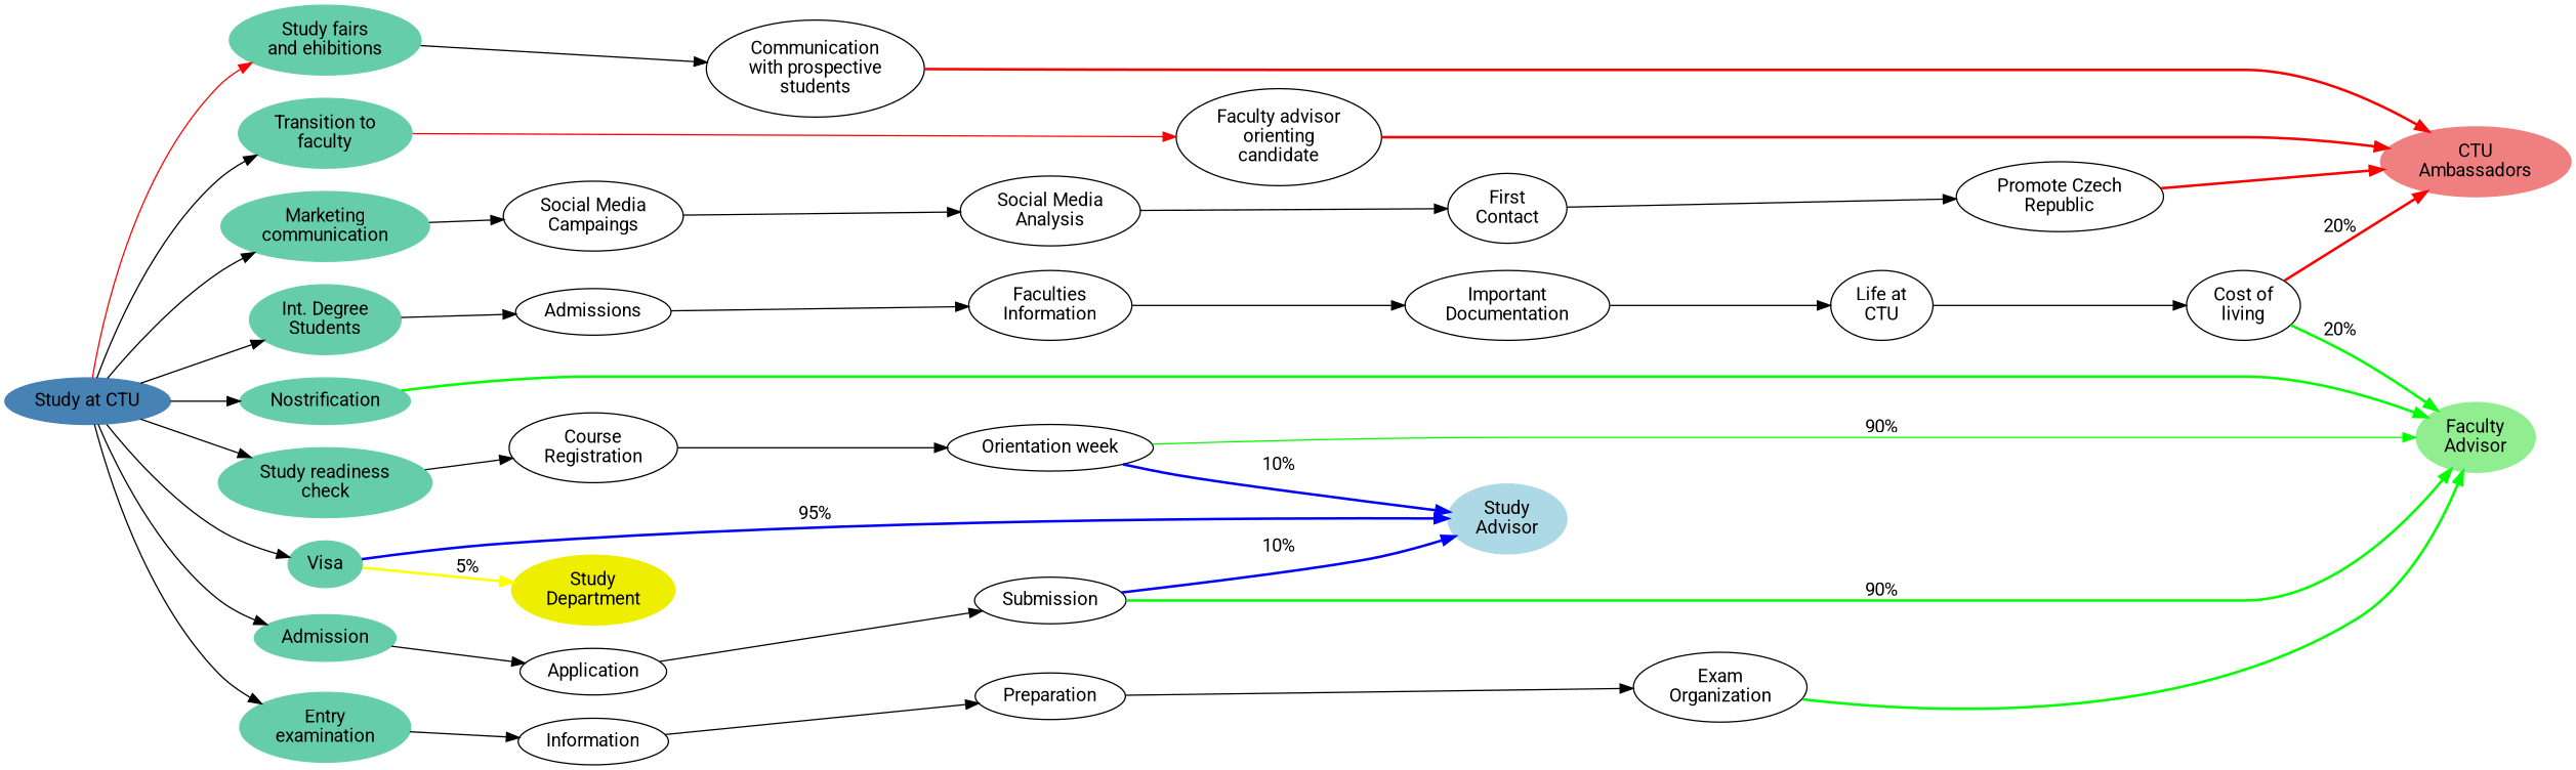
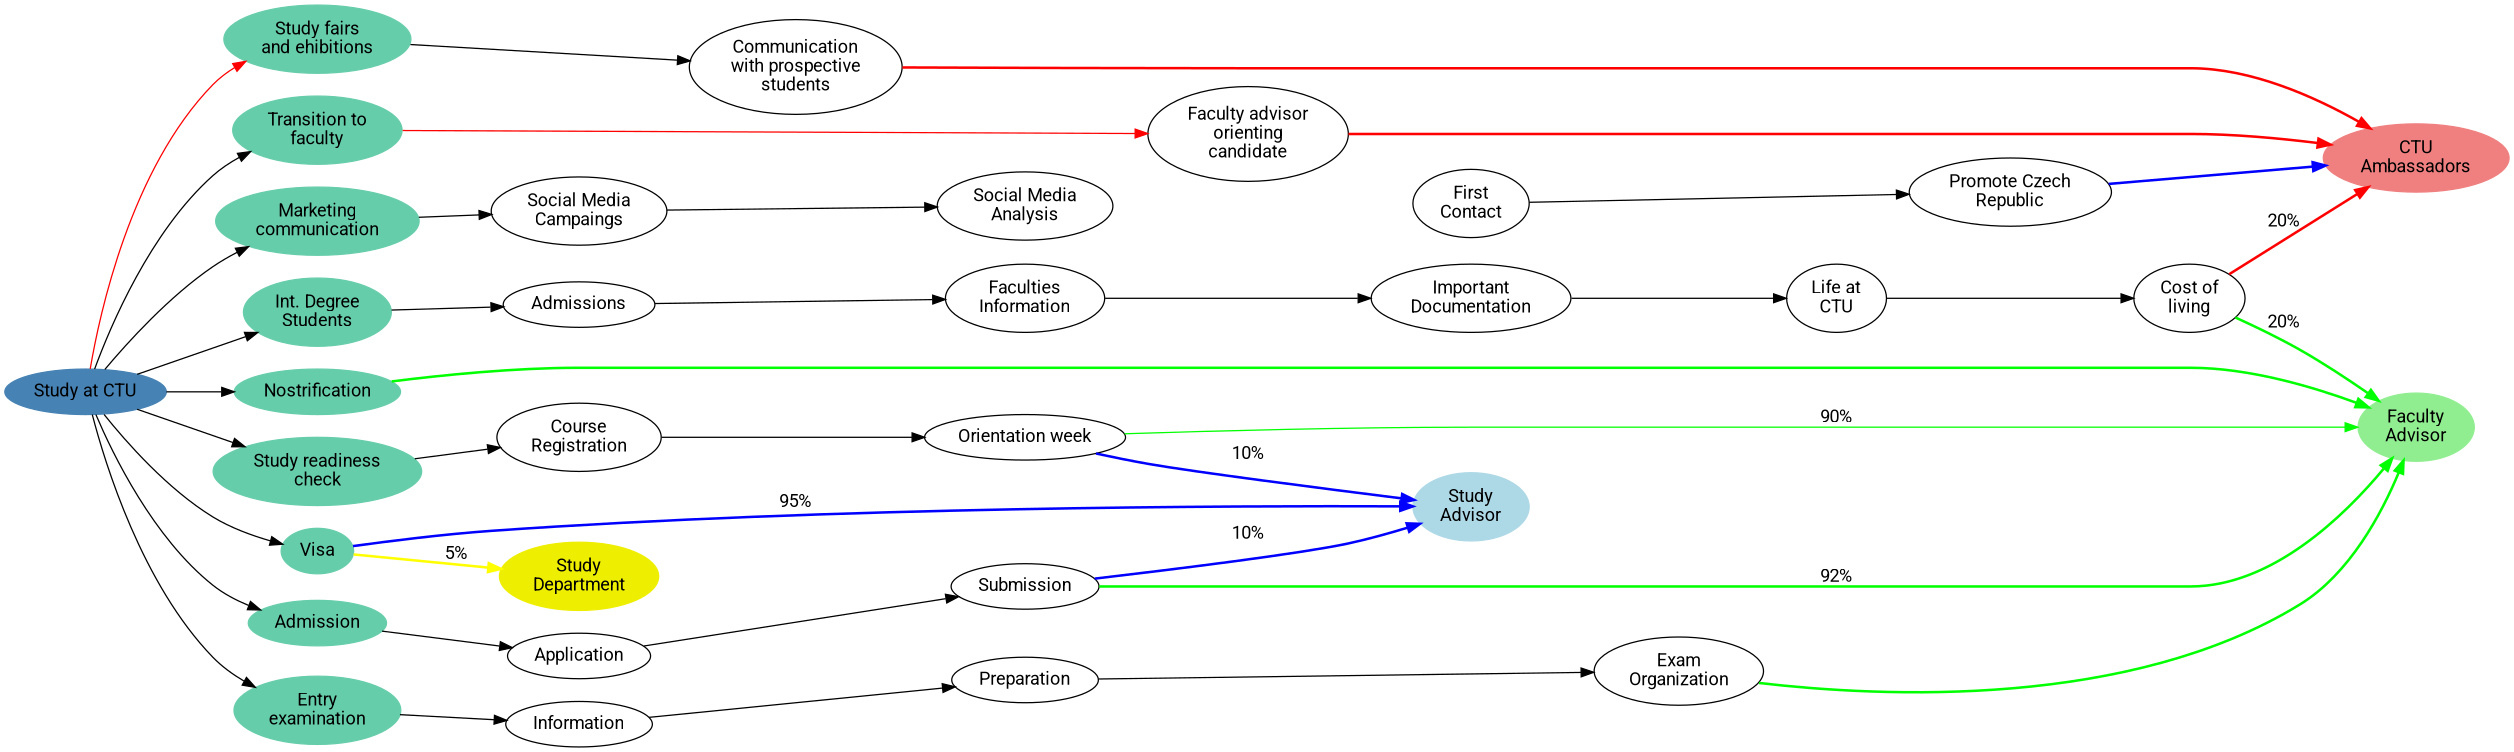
  digraph {
    fontname=Roboto
    rankdir=LR
    node [fontname=Roboto]
    edge [fontname=Roboto]
    "Marketing\ncommunication" [color=MediumAquamarine nodesep=0.75 style=filled]
    "Study fairs\nand ehibitions" [color=MediumAquamarine nodesep=0.75 style=filled]
    "Int. Degree\nStudents" [color=MediumAquamarine nodesep=0.75 style=filled]
    "Transition to\nfaculty" [color=MediumAquamarine nodesep=0.75 style=filled]
    Visa [color=MediumAquamarine nodesep=0.75 style=filled]
    Admission [color=MediumAquamarine nodesep=0.75 style=filled]
    Nostrification [color=MediumAquamarine nodesep=0.75 style=filled]
    "Entry\nexamination" [color=MediumAquamarine nodesep=0.75 style=filled]
    "Study readiness\ncheck" [color=MediumAquamarine nodesep=0.75 style=filled]
    "Social Media\nCampaings"
    "Communication\nwith prospective\nstudents"
    Admissions
    "Faculty advisor\norienting\ncandidate"
    "Study\nAdvisor" [color=LightBlue style=filled]
    "Study\nDepartment" [color=Yellow2 style=filled]
    Application
    "Faculty\nAdvisor" [color=LightGreen style=filled]
    Information
    "Course\nRegistration"
    "Social Media\nAnalysis"
    "CTU\nAmbassadors" [color=LightCoral style=filled]
    "Faculties\nInformation"
    Submission
    Preparation
    "Orientation week"
    "Study at CTU" [color=SteelBlue nodesep=0.75 style=filled]
    "First\nContact"
    "Promote Czech\nRepublic"
    "Important\nDocumentation"
    "Life at\nCTU"
    "Cost of\nliving"
    "Exam\nOrganization"
    subgraph sub_1 {
      rank=same
      "Marketing\ncommunication"
      "Study fairs\nand ehibitions"
      "Int. Degree\nStudents"
      "Transition to\nfaculty"
      Visa
      Admission
      Nostrification
      "Entry\nexamination"
      "Study readiness\ncheck"
    }
    "Marketing\ncommunication" -> "Social Media\nCampaings"
    "Study fairs\nand ehibitions" -> "Communication\nwith prospective\nstudents"
    "Int. Degree\nStudents" -> Admissions
    "Transition to\nfaculty" -> "Faculty advisor\norienting\ncandidate" [color=red]
    Visa -> "Study\nAdvisor" [color=blue label="95%" style=bold]
    Visa -> "Study\nDepartment" [color=yellow label="5%" style=bold]
    Admission -> Application
    Nostrification -> "Faculty\nAdvisor" [color=green style=bold]
    "Entry\nexamination" -> Information
    "Study readiness\ncheck" -> "Course\nRegistration"
    "Social Media\nCampaings" -> "Social Media\nAnalysis"
    "Communication\nwith prospective\nstudents" -> "CTU\nAmbassadors" [color=red style=bold]
    Admissions -> "Faculties\nInformation"
    "Faculty advisor\norienting\ncandidate" -> "CTU\nAmbassadors" [color=red style=bold]
    Application -> Submission
    Information -> Preparation
    "Course\nRegistration" -> "Orientation week"
-   "Social Media\nAnalysis" -> "First\nContact"
    "Faculties\nInformation" -> "Important\nDocumentation"
    Submission -> "Study\nAdvisor" [color=blue label="10%" style=bold]
-   Submission -> "Faculty\nAdvisor" [color=green label="90%" style=bold]
+   Submission -> "Faculty\nAdvisor" [color=green label="92%" style=bold]
    Preparation -> "Exam\nOrganization"
    "Orientation week" -> "Study\nAdvisor" [color=blue label="10%" style=bold]
    "Orientation week" -> "Faculty\nAdvisor" [color=green label="90%" style=solid]
    "Study at CTU" -> "Marketing\ncommunication"
    "Study at CTU" -> "Study fairs\nand ehibitions" [color=red]
    "Study at CTU" -> "Int. Degree\nStudents"
    "Study at CTU" -> "Transition to\nfaculty"
    "Study at CTU" -> Visa
    "Study at CTU" -> Admission
    "Study at CTU" -> Nostrification
    "Study at CTU" -> "Entry\nexamination"
    "Study at CTU" -> "Study readiness\ncheck"
    "First\nContact" -> "Promote Czech\nRepublic"
-   "Promote Czech\nRepublic" -> "CTU\nAmbassadors" [color=red style=bold]
+   "Promote Czech\nRepublic" -> "CTU\nAmbassadors" [color=blue style=bold]
    "Important\nDocumentation" -> "Life at\nCTU"
    "Life at\nCTU" -> "Cost of\nliving"
    "Cost of\nliving" -> "Faculty\nAdvisor" [color=green label="20%" style=bold]
    "Cost of\nliving" -> "CTU\nAmbassadors" [color=red label="20%" style=bold]
    "Exam\nOrganization" -> "Faculty\nAdvisor" [color=green style=bold]
  }
